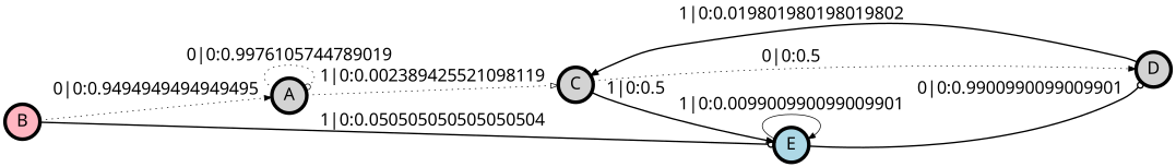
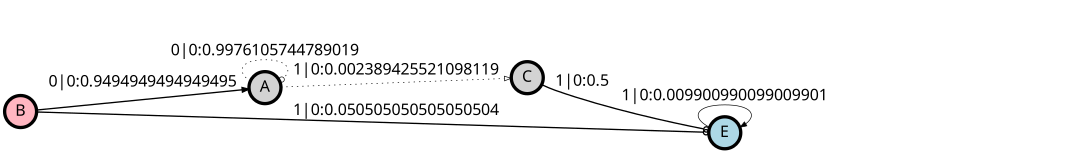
  digraph {
    fontname="CMU Serif Roman"
    rankdir=LR
    node [fillcolor=lightgrey fontname="CMU Serif Roman" fontsize=24 penwidth=5 shape=circle style=filled]
    edge [arrowhead=odot fontname="CMU Serif Roman" fontsize=24 style=dotted]
    A
    C
    E [fillcolor=lightblue]
-   D
    B [fillcolor=lightpink]
    A -> A [label="0|0:0.9976105744789019\l"]
    A -> C [arrowhead=onormal label="1|0:0.002389425521098119\l"]
-   C -> E [arrowhead=normal label="1|0:0.5\l" style=bold]
-   C -> D [arrowhead=normal label="0|0:0.5\l"]
+   C -> E [label="1|0:0.5\l" style=bold]
    E -> E [arrowhead=normal label="1|0:0.009900990099009901\l" style=solid]
-   E -> D [label="0|0:0.9900990099009901\l" style=bold]
-   D -> C [arrowhead=normal label="1|0:0.019801980198019802\l" style=bold]
-   B -> A [arrowhead=normal label="0|0:0.9494949494949495\l"]
+   B -> A [arrowhead=normal label="0|0:0.9494949494949495\l" style=bold]
    B -> E [label="1|0:0.050505050505050504\l" style=bold]
  }
